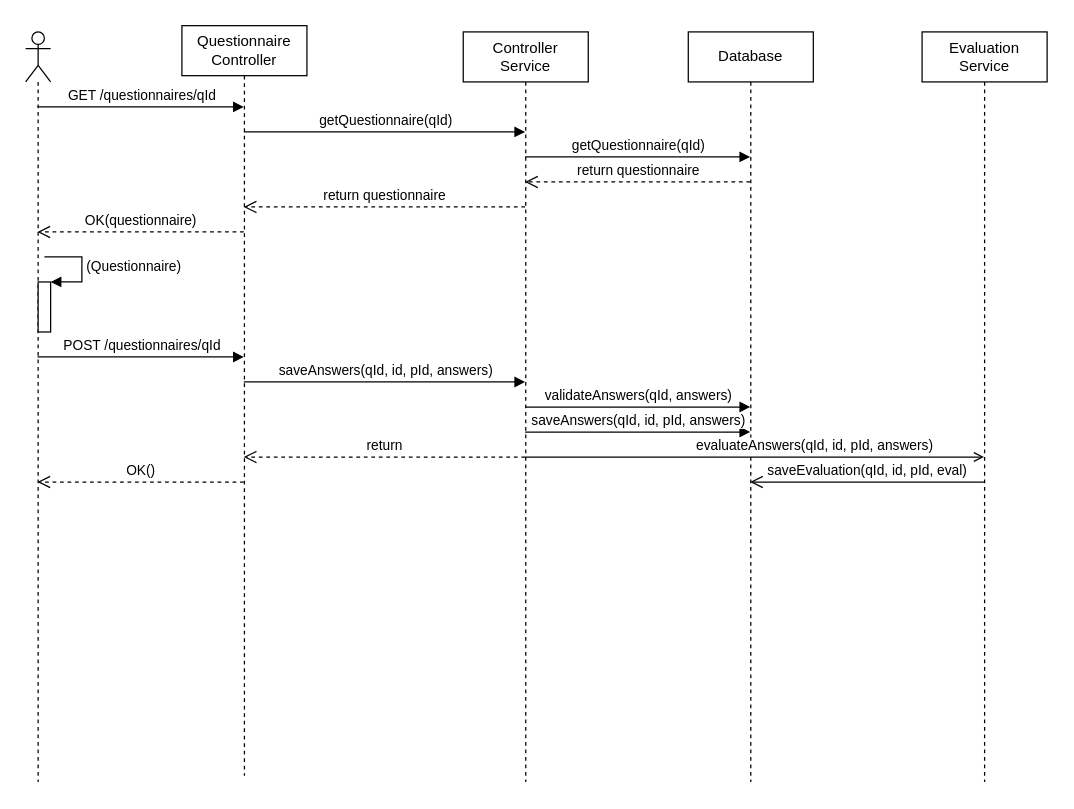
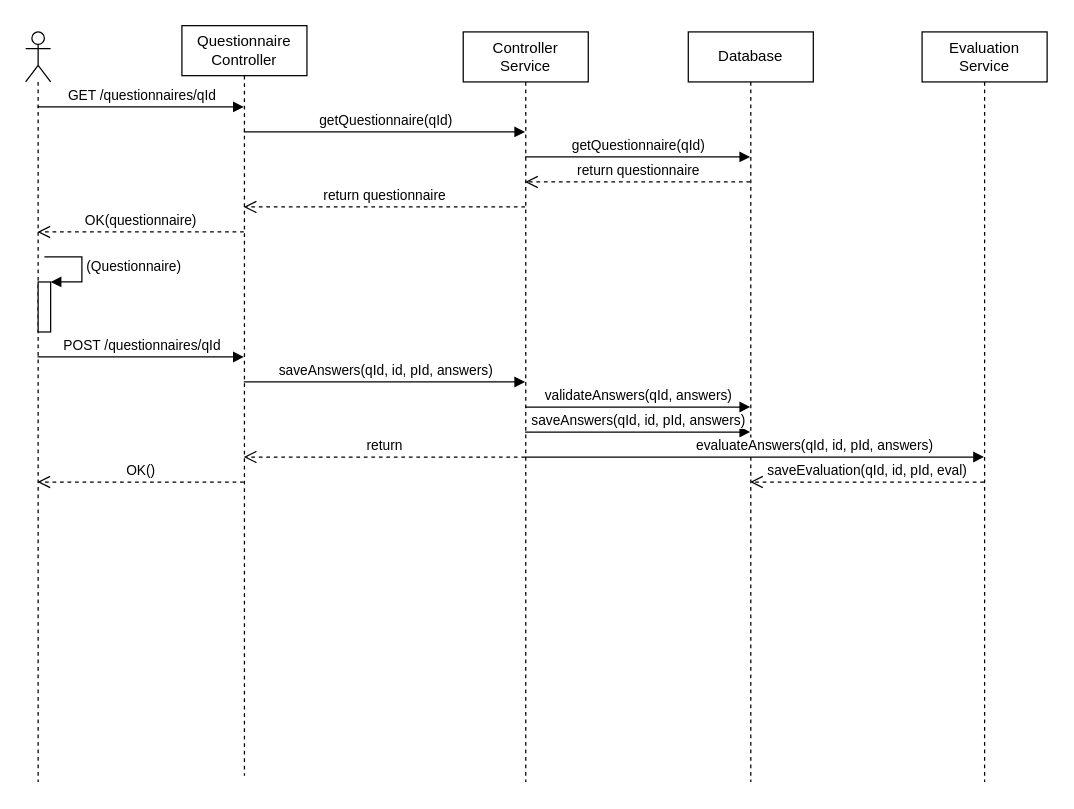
  <mxCell id="0" />
  <mxCell id="1" parent="0" />
  <mxCell id="2" value="" style="shape=umlLifeline;participant=umlActor;perimeter=lifelinePerimeter;whiteSpace=wrap;html=1;container=1;collapsible=0;recursiveResize=0;verticalAlign=top;spacingTop=36;outlineConnect=0;" parent="1" vertex="1"><mxGeometry x="20" width="20" height="600" as="geometry" y="25" /></mxCell>
  <mxCell id="3" value="" style="html=1;points=[];perimeter=orthogonalPerimeter;" parent="2" vertex="1"><mxGeometry x="10" y="200" width="10" height="40" as="geometry" /></mxCell>
  <mxCell id="4" value="(Questionnaire)" style="edgeStyle=orthogonalEdgeStyle;html=1;align=left;spacingLeft=2;endArrow=block;rounded=0;entryX=1;entryY=0;" parent="2" target="3" edge="1"><mxGeometry relative="1" as="geometry"><mxPoint x="15" y="180" as="sourcePoint" /><Array as="points"><mxPoint x="45" y="180" /></Array></mxGeometry></mxCell>
  <mxCell id="5" value="Questionnaire&lt;br&gt;Controller" style="shape=umlLifeline;perimeter=lifelinePerimeter;whiteSpace=wrap;html=1;container=1;collapsible=0;recursiveResize=0;outlineConnect=0;" parent="1" vertex="1"><mxGeometry x="145" y="20" width="100" height="600" as="geometry" /></mxCell>
  <mxCell id="6" value="Database" style="shape=umlLifeline;perimeter=lifelinePerimeter;whiteSpace=wrap;html=1;container=1;collapsible=0;recursiveResize=0;outlineConnect=0;" parent="1" vertex="1"><mxGeometry x="550" width="100" height="600" as="geometry" y="25" /></mxCell>
  <mxCell id="7" value="Controller&lt;br&gt;Service" style="shape=umlLifeline;perimeter=lifelinePerimeter;whiteSpace=wrap;html=1;container=1;collapsible=0;recursiveResize=0;outlineConnect=0;" parent="1" vertex="1"><mxGeometry x="370" width="100" height="600" as="geometry" y="25" /></mxCell>
  <mxCell id="8" value="Evaluation&lt;br&gt;Service" style="shape=umlLifeline;perimeter=lifelinePerimeter;whiteSpace=wrap;html=1;container=1;collapsible=0;recursiveResize=0;outlineConnect=0;" parent="1" vertex="1"><mxGeometry x="737" width="100" height="600" as="geometry" y="25" /></mxCell>
  <mxCell id="9" value="GET /questionnaires/qId" style="html=1;verticalAlign=bottom;endArrow=block;rounded=0;" parent="1" source="2" target="5" edge="1"><mxGeometry width="80" relative="1" as="geometry"><mxPoint x="80" y="105" as="sourcePoint" /><mxPoint x="160" y="105" as="targetPoint" /><Array as="points"><mxPoint x="120" y="85" /></Array></mxGeometry></mxCell>
  <mxCell id="10" value="getQuestionnaire(qId)" style="html=1;verticalAlign=bottom;endArrow=block;rounded=0;" parent="1" source="5" target="7" edge="1"><mxGeometry width="80" relative="1" as="geometry"><mxPoint x="280" y="125" as="sourcePoint" /><mxPoint x="360" y="125" as="targetPoint" /><Array as="points"><mxPoint x="310" y="105" /></Array></mxGeometry></mxCell>
  <mxCell id="11" value="getQuestionnaire(qId)" style="html=1;verticalAlign=bottom;endArrow=block;rounded=0;" parent="1" source="7" target="6" edge="1"><mxGeometry width="80" relative="1" as="geometry"><mxPoint x="530" y="115" as="sourcePoint" /><mxPoint x="540" y="185" as="targetPoint" /><Array as="points"><mxPoint x="500" y="125" /></Array></mxGeometry></mxCell>
  <mxCell id="12" value="return questionnaire" style="html=1;verticalAlign=bottom;endArrow=open;dashed=1;endSize=8;rounded=0;" parent="1" source="6" target="7" edge="1"><mxGeometry relative="1" as="geometry"><mxPoint x="570" y="215" as="sourcePoint" /><mxPoint x="490" y="215" as="targetPoint" /><Array as="points"><mxPoint x="510" y="145" /></Array></mxGeometry></mxCell>
  <mxCell id="13" value="return questionnaire" style="html=1;verticalAlign=bottom;endArrow=open;dashed=1;endSize=8;rounded=0;" parent="1" source="7" target="5" edge="1"><mxGeometry relative="1" as="geometry"><mxPoint x="360" y="195" as="sourcePoint" /><mxPoint x="280" y="195" as="targetPoint" /><Array as="points"><mxPoint x="310" y="165" /></Array></mxGeometry></mxCell>
  <mxCell id="14" value="OK(questionnaire)" style="html=1;verticalAlign=bottom;endArrow=open;dashed=1;endSize=8;rounded=0;" parent="1" source="5" target="2" edge="1"><mxGeometry relative="1" as="geometry"><mxPoint x="170" y="215" as="sourcePoint" /><mxPoint x="90" y="215" as="targetPoint" /><Array as="points"><mxPoint x="120" y="185" /></Array></mxGeometry></mxCell>
  <mxCell id="15" value="POST /questionnaires/qId" style="html=1;verticalAlign=bottom;endArrow=block;rounded=0;" parent="1" source="2" target="5" edge="1"><mxGeometry width="80" relative="1" as="geometry"><mxPoint x="120" y="375" as="sourcePoint" /><mxPoint x="110" y="325" as="targetPoint" /><Array as="points"><mxPoint x="120" y="285" /></Array></mxGeometry></mxCell>
  <mxCell id="16" value="saveAnswers(qId, id, pId, answers)" style="html=1;verticalAlign=bottom;endArrow=block;rounded=0;" parent="1" source="5" target="7" edge="1"><mxGeometry width="80" relative="1" as="geometry"><mxPoint x="300" y="325" as="sourcePoint" /><mxPoint x="380" y="325" as="targetPoint" /><Array as="points"><mxPoint x="310" y="305" /></Array></mxGeometry></mxCell>
  <mxCell id="17" value="validateAnswers(qId, answers)" style="html=1;verticalAlign=bottom;endArrow=block;rounded=0;" parent="1" source="7" target="6" edge="1"><mxGeometry width="80" relative="1" as="geometry"><mxPoint x="460" y="355" as="sourcePoint" /><mxPoint x="540" y="355" as="targetPoint" /></mxGeometry></mxCell>
  <mxCell id="18" value="saveAnswers(qId, id, pId, answers)" style="html=1;verticalAlign=bottom;endArrow=block;rounded=0;" parent="1" source="7" target="6" edge="1"><mxGeometry width="80" relative="1" as="geometry"><mxPoint x="460" y="395" as="sourcePoint" /><mxPoint x="540" y="395" as="targetPoint" /><Array as="points"><mxPoint x="510" y="345" /></Array></mxGeometry></mxCell>
- <mxCell id="19" value="evaluateAnswers(qId, id, pId, answers)" style="html=1;verticalAlign=bottom;endArrow=open;rounded=0;" parent="1" source="7" target="8" edge="1"><mxGeometry x="0.256" width="80" relative="1" as="geometry"><mxPoint x="470" y="385" as="sourcePoint" /><mxPoint x="550" y="385" as="targetPoint" /><Array as="points"><mxPoint x="610" y="365" /></Array><mxPoint x="1" as="offset" /></mxGeometry></mxCell>
- <mxCell id="20" value="saveEvaluation(qId, id, pId, eval)" style="html=1;verticalAlign=bottom;endArrow=open;dashed=0;endSize=8;rounded=0;" parent="1" source="8" target="6" edge="1"><mxGeometry relative="1" as="geometry"><mxPoint x="740" y="395" as="sourcePoint" /><mxPoint x="660" y="395" as="targetPoint" /><Array as="points"><mxPoint x="700" y="385" /></Array></mxGeometry></mxCell>
+ <mxCell id="19" value="evaluateAnswers(qId, id, pId, answers)" style="html=1;verticalAlign=bottom;endArrow=block;rounded=0;" parent="1" source="7" target="8" edge="1"><mxGeometry x="0.256" width="80" relative="1" as="geometry"><mxPoint x="470" y="385" as="sourcePoint" /><mxPoint x="550" y="385" as="targetPoint" /><Array as="points"><mxPoint x="610" y="365" /></Array><mxPoint x="1" as="offset" /></mxGeometry></mxCell>
+ <mxCell id="20" value="saveEvaluation(qId, id, pId, eval)" style="html=1;verticalAlign=bottom;endArrow=open;dashed=1;endSize=8;rounded=0;" parent="1" source="8" target="6" edge="1"><mxGeometry relative="1" as="geometry"><mxPoint x="740" y="395" as="sourcePoint" /><mxPoint x="660" y="395" as="targetPoint" /><Array as="points"><mxPoint x="700" y="385" /></Array></mxGeometry></mxCell>
  <mxCell id="21" value="return" style="html=1;verticalAlign=bottom;endArrow=open;dashed=1;endSize=8;rounded=0;" parent="1" source="7" target="5" edge="1"><mxGeometry relative="1" as="geometry"><mxPoint x="380" y="425" as="sourcePoint" /><mxPoint x="300" y="425" as="targetPoint" /><Array as="points"><mxPoint x="300" y="365" /></Array></mxGeometry></mxCell>
  <mxCell id="22" value="OK()" style="html=1;verticalAlign=bottom;endArrow=open;dashed=1;endSize=8;rounded=0;" parent="1" source="5" target="2" edge="1"><mxGeometry relative="1" as="geometry"><mxPoint x="180" y="405" as="sourcePoint" /><mxPoint x="100" y="405" as="targetPoint" /><Array as="points"><mxPoint x="120" y="385" /></Array></mxGeometry></mxCell>
